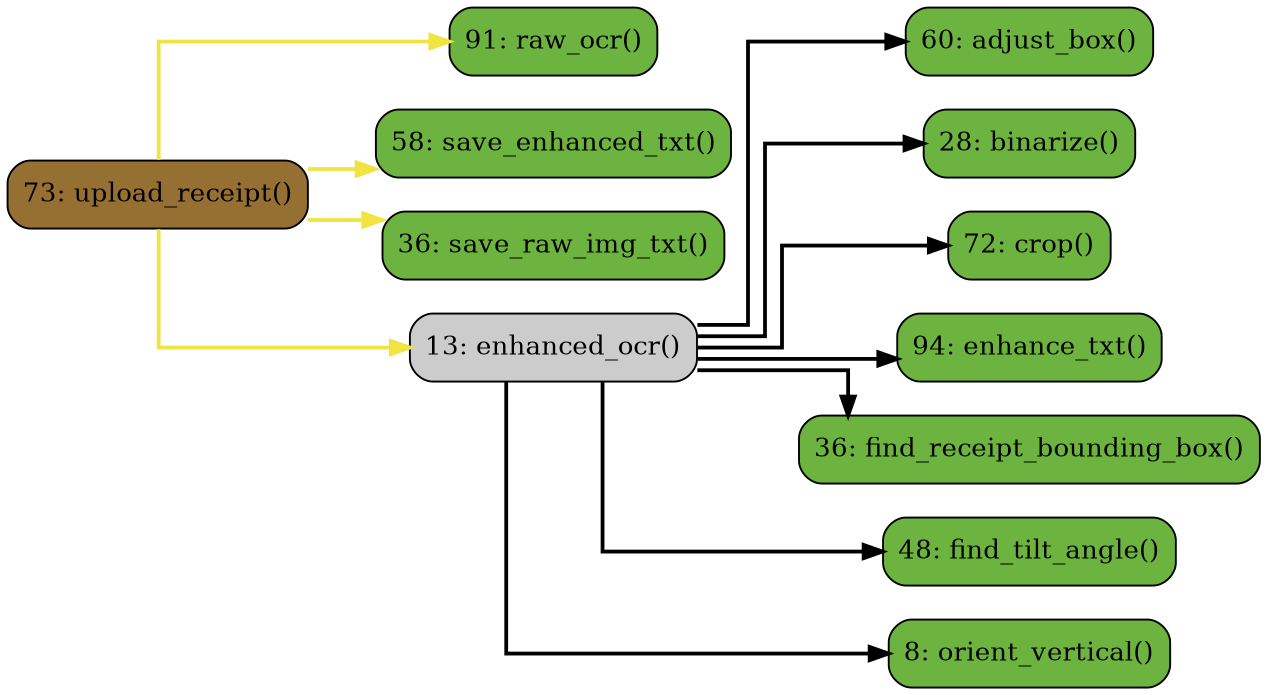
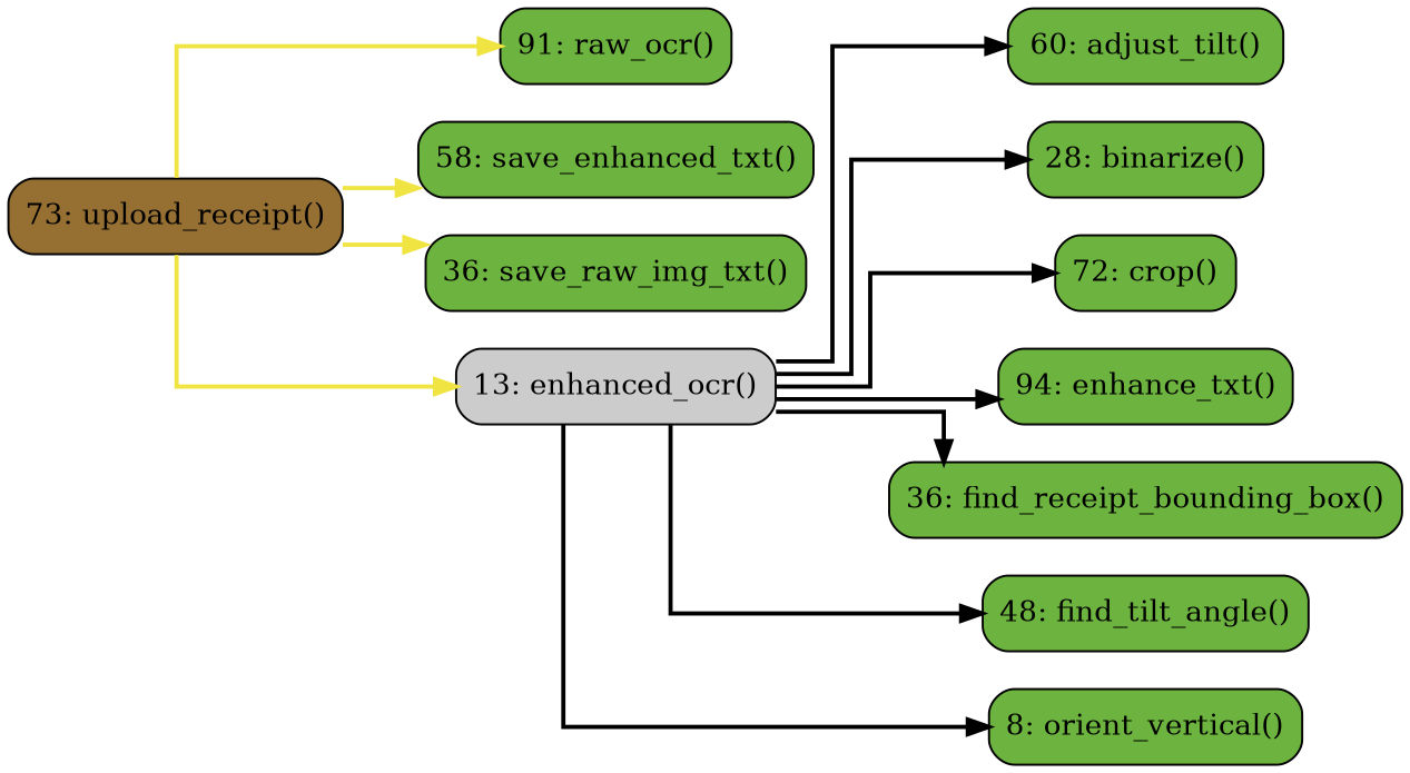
  digraph {
    concentrate=true
    rankdir=LR
    splines=ortho
    node [fillcolor="#6db33f" shape=rect style="rounded,filled"]
    edge [color="#000000" penwidth=2]
    n1 [label="91: raw_ocr()"]
    n2 [label="58: save_enhanced_txt()"]
    n3 [label="36: save_raw_img_txt()"]
    n4 [fillcolor="#966F33" label="73: upload_receipt()"]
-   n5 [label="60: adjust_box()"]
+   n5 [label="60: adjust_tilt()"]
    n6 [label="28: binarize()"]
    n7 [label="72: crop()"]
    n8 [label="94: enhance_txt()"]
    n9 [label="36: find_receipt_bounding_box()"]
    n10 [label="48: find_tilt_angle()"]
    n11 [label="8: orient_vertical()"]
    n12 [fillcolor="#cccccc" label="13: enhanced_ocr()"]
    subgraph sub_1 {
      label="File: app"
      style=dotted
      n1
      n2
      n3
      n4
    }
    subgraph sub_2 {
      label="File: functions"
      style=dotted
      n5
      n6
      n7
      n8
      n9
      n10
      n11
    }
    subgraph sub_3 {
      label="File: run"
      style=dotted
      n12
    }
    n4 -> n1 [color="#F0E442"]
    n4 -> n2 [color="#F0E442"]
    n4 -> n3 [color="#F0E442"]
    n4 -> n12 [color="#F0E442"]
    n12 -> n5
    n12 -> n6
    n12 -> n7
    n12 -> n8
    n12 -> n9
    n12 -> n10
    n12 -> n11
  }
